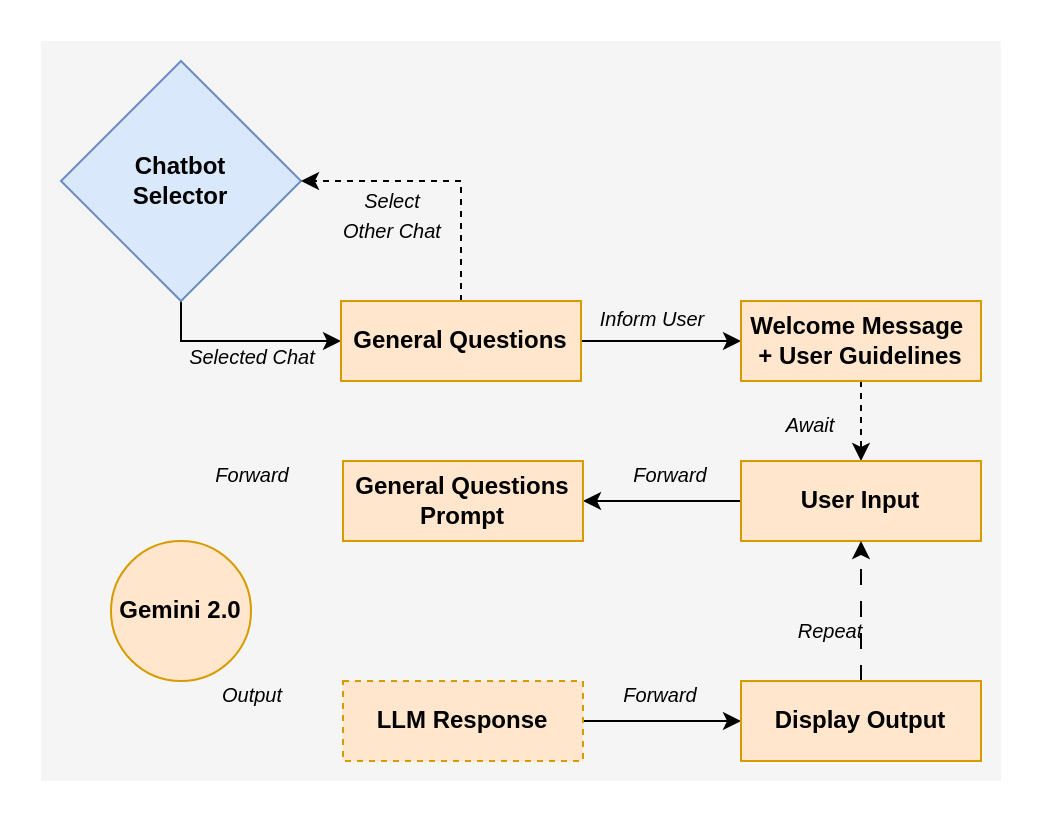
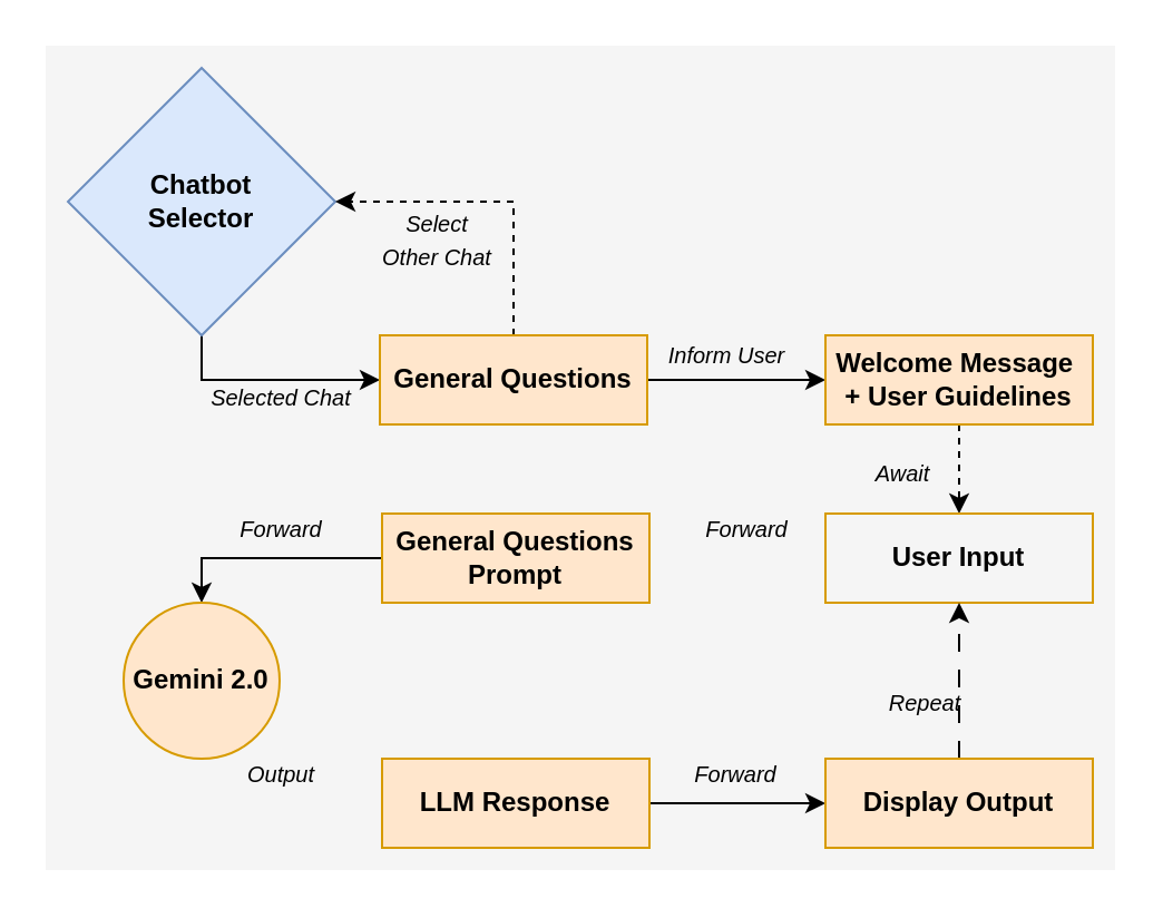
  <mxCell id="0" />
  <mxCell id="1" parent="0" />
  <mxCell id="2" value="" style="rounded=0;whiteSpace=wrap;html=1;fillColor=#f5f5f5;fontColor=#333333;strokeColor=none;" parent="1" vertex="1"><mxGeometry x="20" y="20" width="480" height="370" as="geometry" /></mxCell>
  <mxCell id="3" style="edgeStyle=orthogonalEdgeStyle;rounded=0;orthogonalLoop=1;jettySize=auto;html=1;entryX=0;entryY=0.5;entryDx=0;entryDy=0;" parent="1" source="4" target="7" edge="1"><mxGeometry relative="1" as="geometry"><Array as="points"><mxPoint x="90" y="170" /></Array></mxGeometry></mxCell>
  <mxCell id="4" value="&lt;b&gt;Chatbot&lt;br&gt;Selector&lt;/b&gt;" style="rhombus;whiteSpace=wrap;html=1;fillColor=#dae8fc;strokeColor=#6c8ebf;" parent="1" vertex="1"><mxGeometry x="30" y="30" width="120" height="120" as="geometry" /></mxCell>
  <mxCell id="5" style="edgeStyle=orthogonalEdgeStyle;rounded=0;orthogonalLoop=1;jettySize=auto;html=1;entryX=1;entryY=0.5;entryDx=0;entryDy=0;dashed=1;" parent="1" source="7" target="4" edge="1"><mxGeometry relative="1" as="geometry"><Array as="points"><mxPoint x="230" y="90" /></Array></mxGeometry></mxCell>
  <mxCell id="6" style="edgeStyle=orthogonalEdgeStyle;rounded=0;orthogonalLoop=1;jettySize=auto;html=1;entryX=0;entryY=0.5;entryDx=0;entryDy=0;" parent="1" source="7" target="11" edge="1"><mxGeometry relative="1" as="geometry" /></mxCell>
  <mxCell id="7" value="&lt;b&gt;General Questions&lt;/b&gt;" style="rounded=0;whiteSpace=wrap;html=1;fillColor=#ffe6cc;strokeColor=#d79b00;" parent="1" vertex="1"><mxGeometry x="170" y="150" width="120" height="40" as="geometry" /></mxCell>
  <mxCell id="8" value="&lt;font style=&quot;font-size: 10px;&quot;&gt;&lt;i&gt;Selected Chat&lt;/i&gt;&lt;/font&gt;" style="text;html=1;strokeColor=none;fillColor=none;align=center;verticalAlign=middle;whiteSpace=wrap;rounded=0;" parent="1" vertex="1"><mxGeometry x="91" y="161" width="70" height="34" as="geometry" /></mxCell>
  <mxCell id="9" value="&lt;span style=&quot;font-size: 10px;&quot;&gt;&lt;i&gt;Select &lt;br&gt;Other Chat&lt;br&gt;&lt;/i&gt;&lt;/span&gt;" style="text;html=1;strokeColor=none;fillColor=none;align=center;verticalAlign=middle;whiteSpace=wrap;rounded=0;" parent="1" vertex="1"><mxGeometry x="161" y="90" width="70" height="34" as="geometry" /></mxCell>
  <mxCell id="10" style="edgeStyle=orthogonalEdgeStyle;rounded=0;orthogonalLoop=1;jettySize=auto;html=1;entryX=0.5;entryY=0;entryDx=0;entryDy=0;dashed=1;" parent="1" source="11" target="13" edge="1"><mxGeometry relative="1" as="geometry" /></mxCell>
  <mxCell id="11" value="&lt;b&gt;Welcome Message&amp;nbsp;&lt;br&gt;+ User Guidelines&lt;br&gt;&lt;/b&gt;" style="rounded=0;whiteSpace=wrap;html=1;fillColor=#ffe6cc;strokeColor=#d79b00;" parent="1" vertex="1"><mxGeometry x="370" y="150" width="120" height="40" as="geometry" /></mxCell>
- <mxCell id="12" style="edgeStyle=orthogonalEdgeStyle;rounded=0;orthogonalLoop=1;jettySize=auto;html=1;entryX=1;entryY=0.5;entryDx=0;entryDy=0;" parent="1" source="13" target="15" edge="1"><mxGeometry relative="1" as="geometry" /></mxCell>
- <mxCell id="13" value="&lt;b&gt;User Input&lt;br&gt;&lt;/b&gt;" style="rounded=0;whiteSpace=wrap;html=1;fillColor=#ffe6cc;strokeColor=#d79b00;" parent="1" vertex="1"><mxGeometry x="370" y="230" width="120" height="40" as="geometry" /></mxCell>
+ <mxCell id="13" value="&lt;b&gt;User Input&lt;br&gt;&lt;/b&gt;" style="rounded=0;whiteSpace=wrap;html=1;fillColor=#f5f5f5;strokeColor=#d79b00;" parent="1" vertex="1"><mxGeometry x="370" y="230" width="120" height="40" as="geometry" /></mxCell>
+ <mxCell id="14" style="edgeStyle=orthogonalEdgeStyle;rounded=0;orthogonalLoop=1;jettySize=auto;html=1;entryX=0.5;entryY=0;entryDx=0;entryDy=0;" parent="1" source="15" target="23" edge="1"><mxGeometry relative="1" as="geometry" /></mxCell>
  <mxCell id="15" value="&lt;b&gt;General Questions&lt;br&gt;Prompt&lt;br&gt;&lt;/b&gt;" style="rounded=0;whiteSpace=wrap;html=1;fillColor=#ffe6cc;strokeColor=#d79b00;" parent="1" vertex="1"><mxGeometry x="171" y="230" width="120" height="40" as="geometry" /></mxCell>
  <mxCell id="16" style="edgeStyle=orthogonalEdgeStyle;rounded=0;orthogonalLoop=1;jettySize=auto;html=1;entryX=0;entryY=0.5;entryDx=0;entryDy=0;" parent="1" source="17" target="22" edge="1"><mxGeometry relative="1" as="geometry" /></mxCell>
- <mxCell id="17" value="&lt;b&gt;LLM Response&lt;br&gt;&lt;/b&gt;" style="rounded=0;whiteSpace=wrap;html=1;fillColor=#ffe6cc;strokeColor=#d79b00;dashed=1;" parent="1" vertex="1"><mxGeometry x="171" y="340" width="120" height="40" as="geometry" /></mxCell>
+ <mxCell id="17" value="&lt;b&gt;LLM Response&lt;br&gt;&lt;/b&gt;" style="rounded=0;whiteSpace=wrap;html=1;fillColor=#ffe6cc;strokeColor=#d79b00;" parent="1" vertex="1"><mxGeometry x="171" y="340" width="120" height="40" as="geometry" /></mxCell>
  <mxCell id="18" value="&lt;span style=&quot;font-size: 10px;&quot;&gt;&lt;i&gt;Inform User&lt;/i&gt;&lt;/span&gt;" style="text;html=1;strokeColor=none;fillColor=none;align=center;verticalAlign=middle;whiteSpace=wrap;rounded=0;" parent="1" vertex="1"><mxGeometry x="291" y="142" width="70" height="34" as="geometry" /></mxCell>
  <mxCell id="19" value="&lt;span style=&quot;font-size: 10px;&quot;&gt;&lt;i&gt;Await&lt;/i&gt;&lt;/span&gt;" style="text;html=1;strokeColor=none;fillColor=none;align=center;verticalAlign=middle;whiteSpace=wrap;rounded=0;" parent="1" vertex="1"><mxGeometry x="370" y="195" width="70" height="34" as="geometry" /></mxCell>
  <mxCell id="20" value="&lt;i style=&quot;border-color: var(--border-color); font-size: 10px;&quot;&gt;Forward&lt;/i&gt;" style="text;html=1;strokeColor=none;fillColor=none;align=center;verticalAlign=middle;whiteSpace=wrap;rounded=0;" parent="1" vertex="1"><mxGeometry x="300" y="220" width="70" height="34" as="geometry" /></mxCell>
  <mxCell id="21" style="edgeStyle=orthogonalEdgeStyle;rounded=0;orthogonalLoop=1;jettySize=auto;html=1;entryX=0.5;entryY=1;entryDx=0;entryDy=0;dashed=1;dashPattern=8 8;" parent="1" source="22" target="13" edge="1"><mxGeometry relative="1" as="geometry" /></mxCell>
  <mxCell id="22" value="&lt;b&gt;Display Output&lt;br&gt;&lt;/b&gt;" style="rounded=0;whiteSpace=wrap;html=1;fillColor=#ffe6cc;strokeColor=#d79b00;" parent="1" vertex="1"><mxGeometry x="370" y="340" width="120" height="40" as="geometry" /></mxCell>
  <mxCell id="23" value="&lt;b&gt;Gemini 2.0&lt;/b&gt;" style="ellipse;whiteSpace=wrap;html=1;aspect=fixed;fillColor=#ffe6cc;strokeColor=#d79b00;" parent="1" vertex="1"><mxGeometry x="55" y="270" width="70" height="70" as="geometry" /></mxCell>
  <mxCell id="24" value="&lt;span style=&quot;font-size: 10px;&quot;&gt;&lt;i&gt;Forward&lt;/i&gt;&lt;/span&gt;" style="text;html=1;strokeColor=none;fillColor=none;align=center;verticalAlign=middle;whiteSpace=wrap;rounded=0;" parent="1" vertex="1"><mxGeometry x="91" y="220" width="70" height="34" as="geometry" /></mxCell>
  <mxCell id="25" value="&lt;span style=&quot;font-size: 10px;&quot;&gt;&lt;i&gt;Output&lt;/i&gt;&lt;/span&gt;" style="text;html=1;strokeColor=none;fillColor=none;align=center;verticalAlign=middle;whiteSpace=wrap;rounded=0;" parent="1" vertex="1"><mxGeometry x="91" y="330" width="70" height="34" as="geometry" /></mxCell>
  <mxCell id="26" value="&lt;i style=&quot;border-color: var(--border-color); font-size: 10px;&quot;&gt;Forward&lt;br&gt;&lt;/i&gt;" style="text;html=1;strokeColor=none;fillColor=none;align=center;verticalAlign=middle;whiteSpace=wrap;rounded=0;" parent="1" vertex="1"><mxGeometry x="295" y="330" width="70" height="34" as="geometry" /></mxCell>
  <mxCell id="27" value="&lt;i style=&quot;border-color: var(--border-color); font-size: 10px;&quot;&gt;Repeat&lt;/i&gt;" style="text;html=1;strokeColor=none;fillColor=none;align=center;verticalAlign=middle;whiteSpace=wrap;rounded=0;" parent="1" vertex="1"><mxGeometry x="380" y="298" width="70" height="34" as="geometry" /></mxCell>
